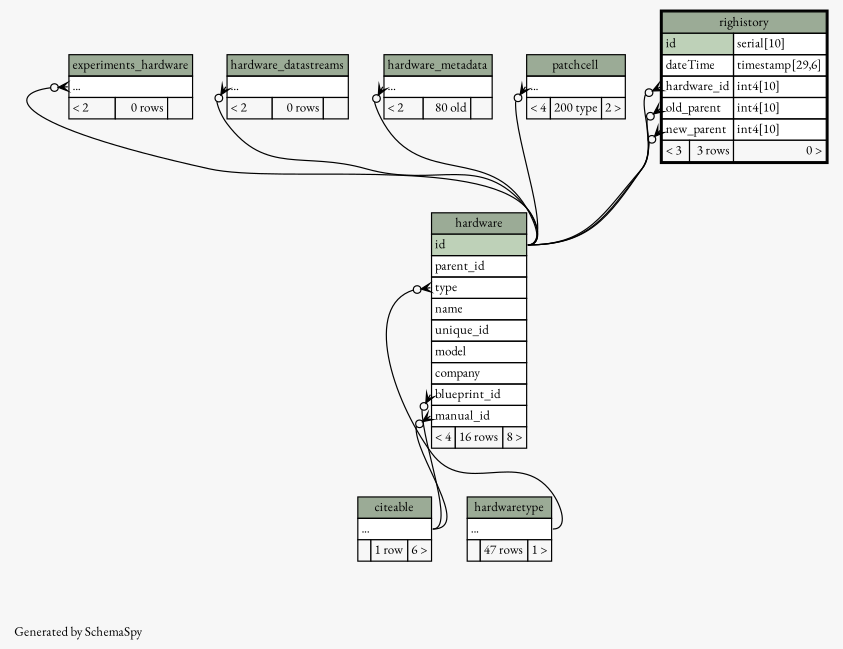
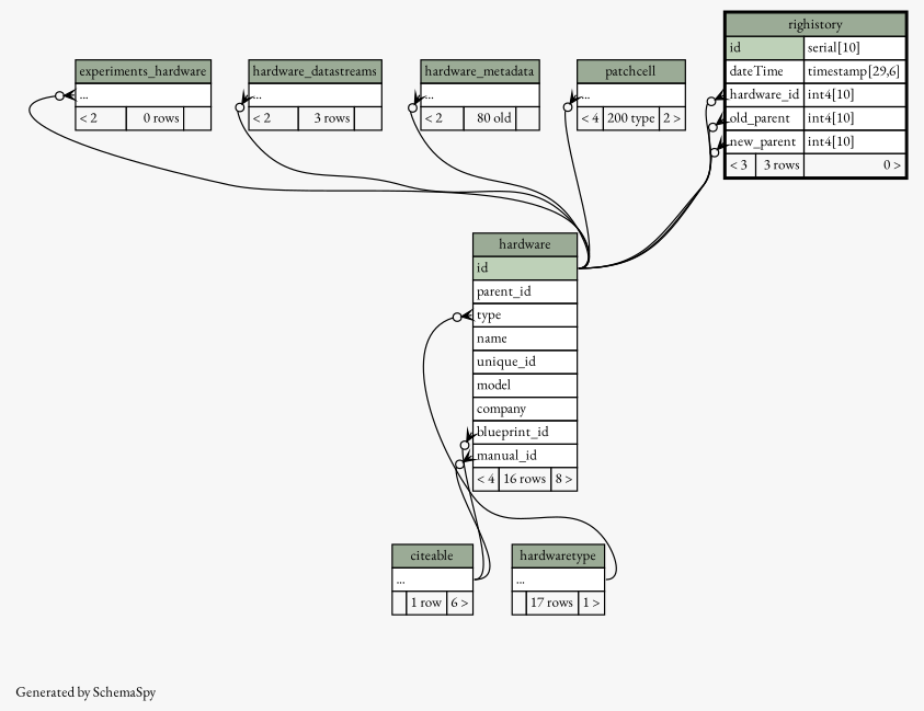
  digraph {
    bgcolor="#f7f7f7"
    fontname="EB Garamond"
    fontsize=11
    label="\nGenerated by SchemaSpy"
    labeljust=l
    nodesep=0.18
    rankdir=TB
    ranksep=0.46
    node [fontname="EB Garamond" fontsize=11 shape=plaintext]
    edge [arrowhead=none arrowsize=0.8 arrowtail=crowodot dir=back fontname="EB Garamond" headport="id:e" tailport="elipses:w"]
    n1 [label=<     <TABLE BORDER="0" CELLBORDER="1" CELLSPACING="0" BGCOLOR="#ffffff">       <TR><TD COLSPAN="3" BGCOLOR="#9bab96" ALIGN="CENTER">experiments_hardware</TD></TR>       <TR><TD PORT="elipses" COLSPAN="3" ALIGN="LEFT">...</TD></TR>       <TR><TD ALIGN="LEFT" BGCOLOR="#f7f7f7">&lt; 2</TD><TD ALIGN="RIGHT" BGCOLOR="#f7f7f7">0 rows</TD><TD ALIGN="RIGHT" BGCOLOR="#f7f7f7">  </TD></TR>     </TABLE>>]
    n2 [label=<     <TABLE BORDER="0" CELLBORDER="1" CELLSPACING="0" BGCOLOR="#ffffff">       <TR><TD COLSPAN="3" BGCOLOR="#9bab96" ALIGN="CENTER">hardware</TD></TR>       <TR><TD PORT="id" COLSPAN="3" BGCOLOR="#bed1b8" ALIGN="LEFT">id</TD></TR>       <TR><TD PORT="parent_id" COLSPAN="3" ALIGN="LEFT">parent_id</TD></TR>       <TR><TD PORT="type" COLSPAN="3" ALIGN="LEFT">type</TD></TR>       <TR><TD PORT="name" COLSPAN="3" ALIGN="LEFT">name</TD></TR>       <TR><TD PORT="unique_id" COLSPAN="3" ALIGN="LEFT">unique_id</TD></TR>       <TR><TD PORT="model" COLSPAN="3" ALIGN="LEFT">model</TD></TR>       <TR><TD PORT="company" COLSPAN="3" ALIGN="LEFT">company</TD></TR>       <TR><TD PORT="blueprint_id" COLSPAN="3" ALIGN="LEFT">blueprint_id</TD></TR>       <TR><TD PORT="manual_id" COLSPAN="3" ALIGN="LEFT">manual_id</TD></TR>       <TR><TD ALIGN="LEFT" BGCOLOR="#f7f7f7">&lt; 4</TD><TD ALIGN="RIGHT" BGCOLOR="#f7f7f7">16 rows</TD><TD ALIGN="RIGHT" BGCOLOR="#f7f7f7">8 &gt;</TD></TR>     </TABLE>>]
    n3 [label=<     <TABLE BORDER="0" CELLBORDER="1" CELLSPACING="0" BGCOLOR="#ffffff">       <TR><TD COLSPAN="3" BGCOLOR="#9bab96" ALIGN="CENTER">citeable</TD></TR>       <TR><TD PORT="elipses" COLSPAN="3" ALIGN="LEFT">...</TD></TR>       <TR><TD ALIGN="LEFT" BGCOLOR="#f7f7f7">  </TD><TD ALIGN="RIGHT" BGCOLOR="#f7f7f7">1 row</TD><TD ALIGN="RIGHT" BGCOLOR="#f7f7f7">6 &gt;</TD></TR>     </TABLE>>]
-   n4 [label=<     <TABLE BORDER="0" CELLBORDER="1" CELLSPACING="0" BGCOLOR="#ffffff">       <TR><TD COLSPAN="3" BGCOLOR="#9bab96" ALIGN="CENTER">hardwaretype</TD></TR>       <TR><TD PORT="elipses" COLSPAN="3" ALIGN="LEFT">...</TD></TR>       <TR><TD ALIGN="LEFT" BGCOLOR="#f7f7f7">  </TD><TD ALIGN="RIGHT" BGCOLOR="#f7f7f7">47 rows</TD><TD ALIGN="RIGHT" BGCOLOR="#f7f7f7">1 &gt;</TD></TR>     </TABLE>>]
-   n5 [label=<     <TABLE BORDER="0" CELLBORDER="1" CELLSPACING="0" BGCOLOR="#ffffff">       <TR><TD COLSPAN="3" BGCOLOR="#9bab96" ALIGN="CENTER">hardware_datastreams</TD></TR>       <TR><TD PORT="elipses" COLSPAN="3" ALIGN="LEFT">...</TD></TR>       <TR><TD ALIGN="LEFT" BGCOLOR="#f7f7f7">&lt; 2</TD><TD ALIGN="RIGHT" BGCOLOR="#f7f7f7">0 rows</TD><TD ALIGN="RIGHT" BGCOLOR="#f7f7f7">  </TD></TR>     </TABLE>>]
+   n4 [label=<     <TABLE BORDER="0" CELLBORDER="1" CELLSPACING="0" BGCOLOR="#ffffff">       <TR><TD COLSPAN="3" BGCOLOR="#9bab96" ALIGN="CENTER">hardwaretype</TD></TR>       <TR><TD PORT="elipses" COLSPAN="3" ALIGN="LEFT">...</TD></TR>       <TR><TD ALIGN="LEFT" BGCOLOR="#f7f7f7">  </TD><TD ALIGN="RIGHT" BGCOLOR="#f7f7f7">17 rows</TD><TD ALIGN="RIGHT" BGCOLOR="#f7f7f7">1 &gt;</TD></TR>     </TABLE>>]
+   n5 [label=<     <TABLE BORDER="0" CELLBORDER="1" CELLSPACING="0" BGCOLOR="#ffffff">       <TR><TD COLSPAN="3" BGCOLOR="#9bab96" ALIGN="CENTER">hardware_datastreams</TD></TR>       <TR><TD PORT="elipses" COLSPAN="3" ALIGN="LEFT">...</TD></TR>       <TR><TD ALIGN="LEFT" BGCOLOR="#f7f7f7">&lt; 2</TD><TD ALIGN="RIGHT" BGCOLOR="#f7f7f7">3 rows</TD><TD ALIGN="RIGHT" BGCOLOR="#f7f7f7">  </TD></TR>     </TABLE>>]
    n6 [label=<     <TABLE BORDER="0" CELLBORDER="1" CELLSPACING="0" BGCOLOR="#ffffff">       <TR><TD COLSPAN="3" BGCOLOR="#9bab96" ALIGN="CENTER">hardware_metadata</TD></TR>       <TR><TD PORT="elipses" COLSPAN="3" ALIGN="LEFT">...</TD></TR>       <TR><TD ALIGN="LEFT" BGCOLOR="#f7f7f7">&lt; 2</TD><TD ALIGN="RIGHT" BGCOLOR="#f7f7f7">80 old</TD><TD ALIGN="RIGHT" BGCOLOR="#f7f7f7">  </TD></TR>     </TABLE>>]
    n7 [label=<     <TABLE BORDER="0" CELLBORDER="1" CELLSPACING="0" BGCOLOR="#ffffff">       <TR><TD COLSPAN="3" BGCOLOR="#9bab96" ALIGN="CENTER">patchcell</TD></TR>       <TR><TD PORT="elipses" COLSPAN="3" ALIGN="LEFT">...</TD></TR>       <TR><TD ALIGN="LEFT" BGCOLOR="#f7f7f7">&lt; 4</TD><TD ALIGN="RIGHT" BGCOLOR="#f7f7f7">200 type</TD><TD ALIGN="RIGHT" BGCOLOR="#f7f7f7">2 &gt;</TD></TR>     </TABLE>>]
    n8 [label=<     <TABLE BORDER="2" CELLBORDER="1" CELLSPACING="0" BGCOLOR="#ffffff">       <TR><TD COLSPAN="3" BGCOLOR="#9bab96" ALIGN="CENTER">righistory</TD></TR>       <TR><TD PORT="id" COLSPAN="2" BGCOLOR="#bed1b8" ALIGN="LEFT">id</TD><TD PORT="id.type" ALIGN="LEFT">serial[10]</TD></TR>       <TR><TD PORT="dateTime" COLSPAN="2" ALIGN="LEFT">dateTime</TD><TD PORT="dateTime.type" ALIGN="LEFT">timestamp[29,6]</TD></TR>       <TR><TD PORT="hardware_id" COLSPAN="2" ALIGN="LEFT">hardware_id</TD><TD PORT="hardware_id.type" ALIGN="LEFT">int4[10]</TD></TR>       <TR><TD PORT="old_parent" COLSPAN="2" ALIGN="LEFT">old_parent</TD><TD PORT="old_parent.type" ALIGN="LEFT">int4[10]</TD></TR>       <TR><TD PORT="new_parent" COLSPAN="2" ALIGN="LEFT">new_parent</TD><TD PORT="new_parent.type" ALIGN="LEFT">int4[10]</TD></TR>       <TR><TD ALIGN="LEFT" BGCOLOR="#f7f7f7">&lt; 3</TD><TD ALIGN="RIGHT" BGCOLOR="#f7f7f7">3 rows</TD><TD ALIGN="RIGHT" BGCOLOR="#f7f7f7">0 &gt;</TD></TR>     </TABLE>>]
    n1 -> n2
    n2 -> n3 [headport="elipses:e" tailport="blueprint_id:w"]
    n2 -> n3 [headport="elipses:e" tailport="manual_id:w"]
    n2 -> n4 [headport="elipses:e" tailport="type:w"]
    n5 -> n2
    n6 -> n2
    n7 -> n2
    n8 -> n2 [tailport="hardware_id:w"]
    n8 -> n2 [tailport="new_parent:w"]
    n8 -> n2 [tailport="old_parent:w"]
  }
